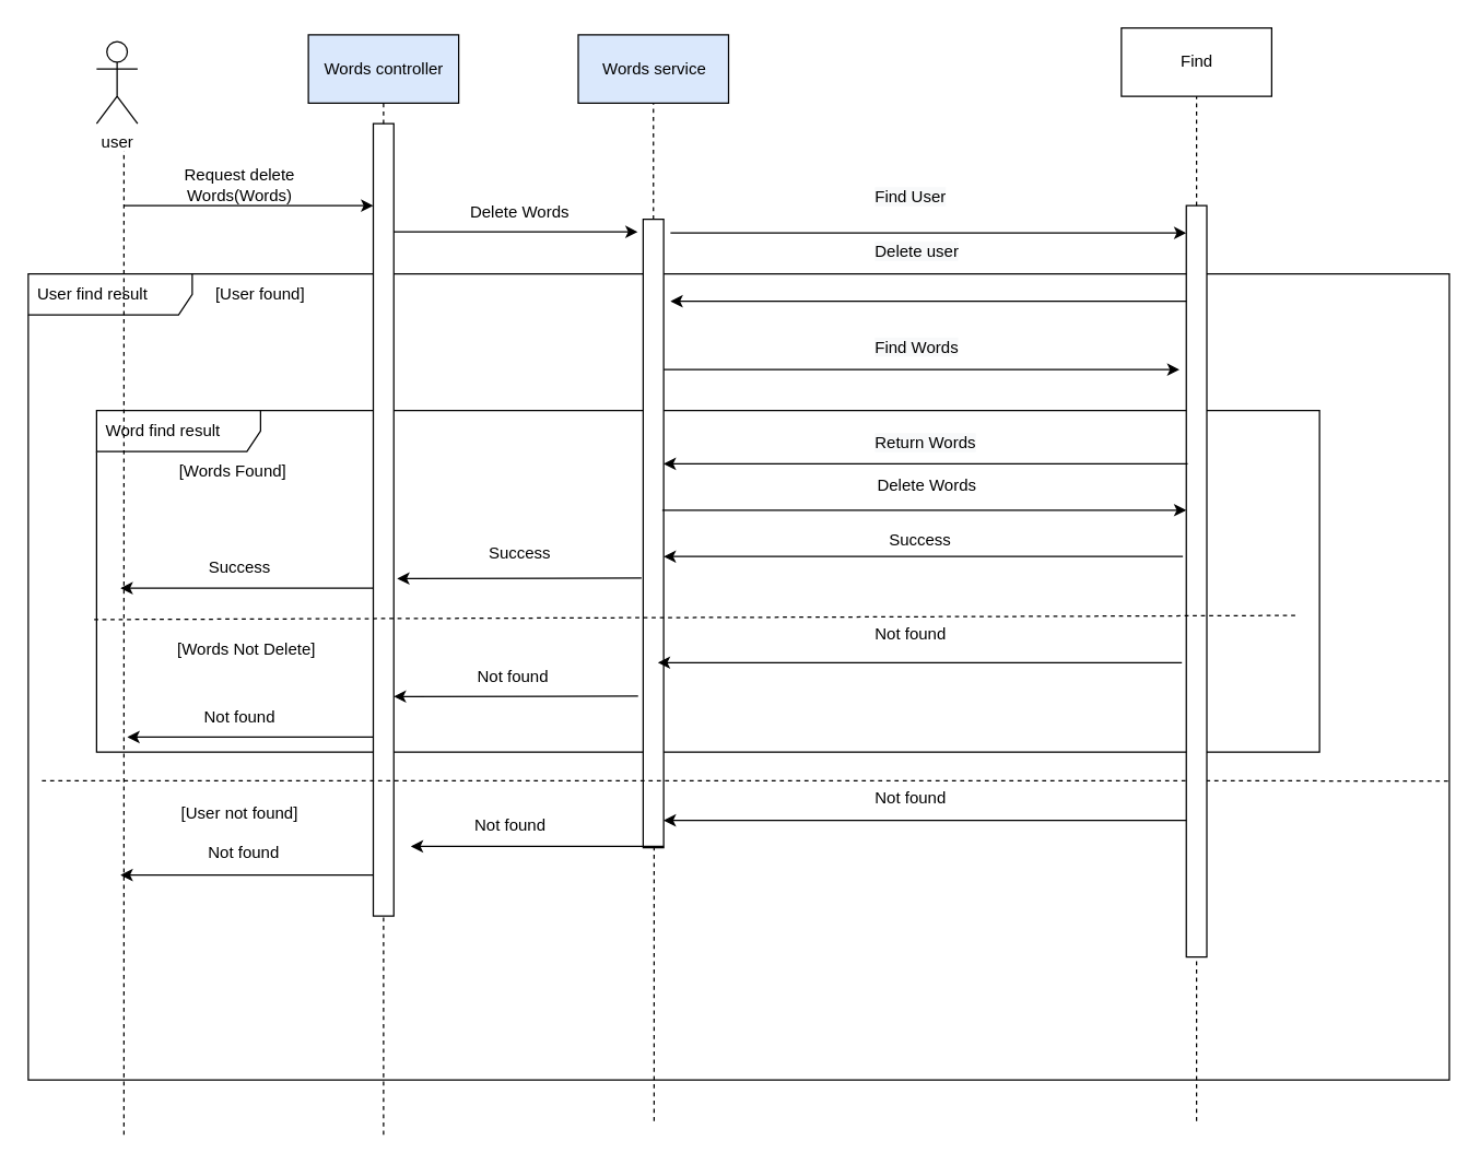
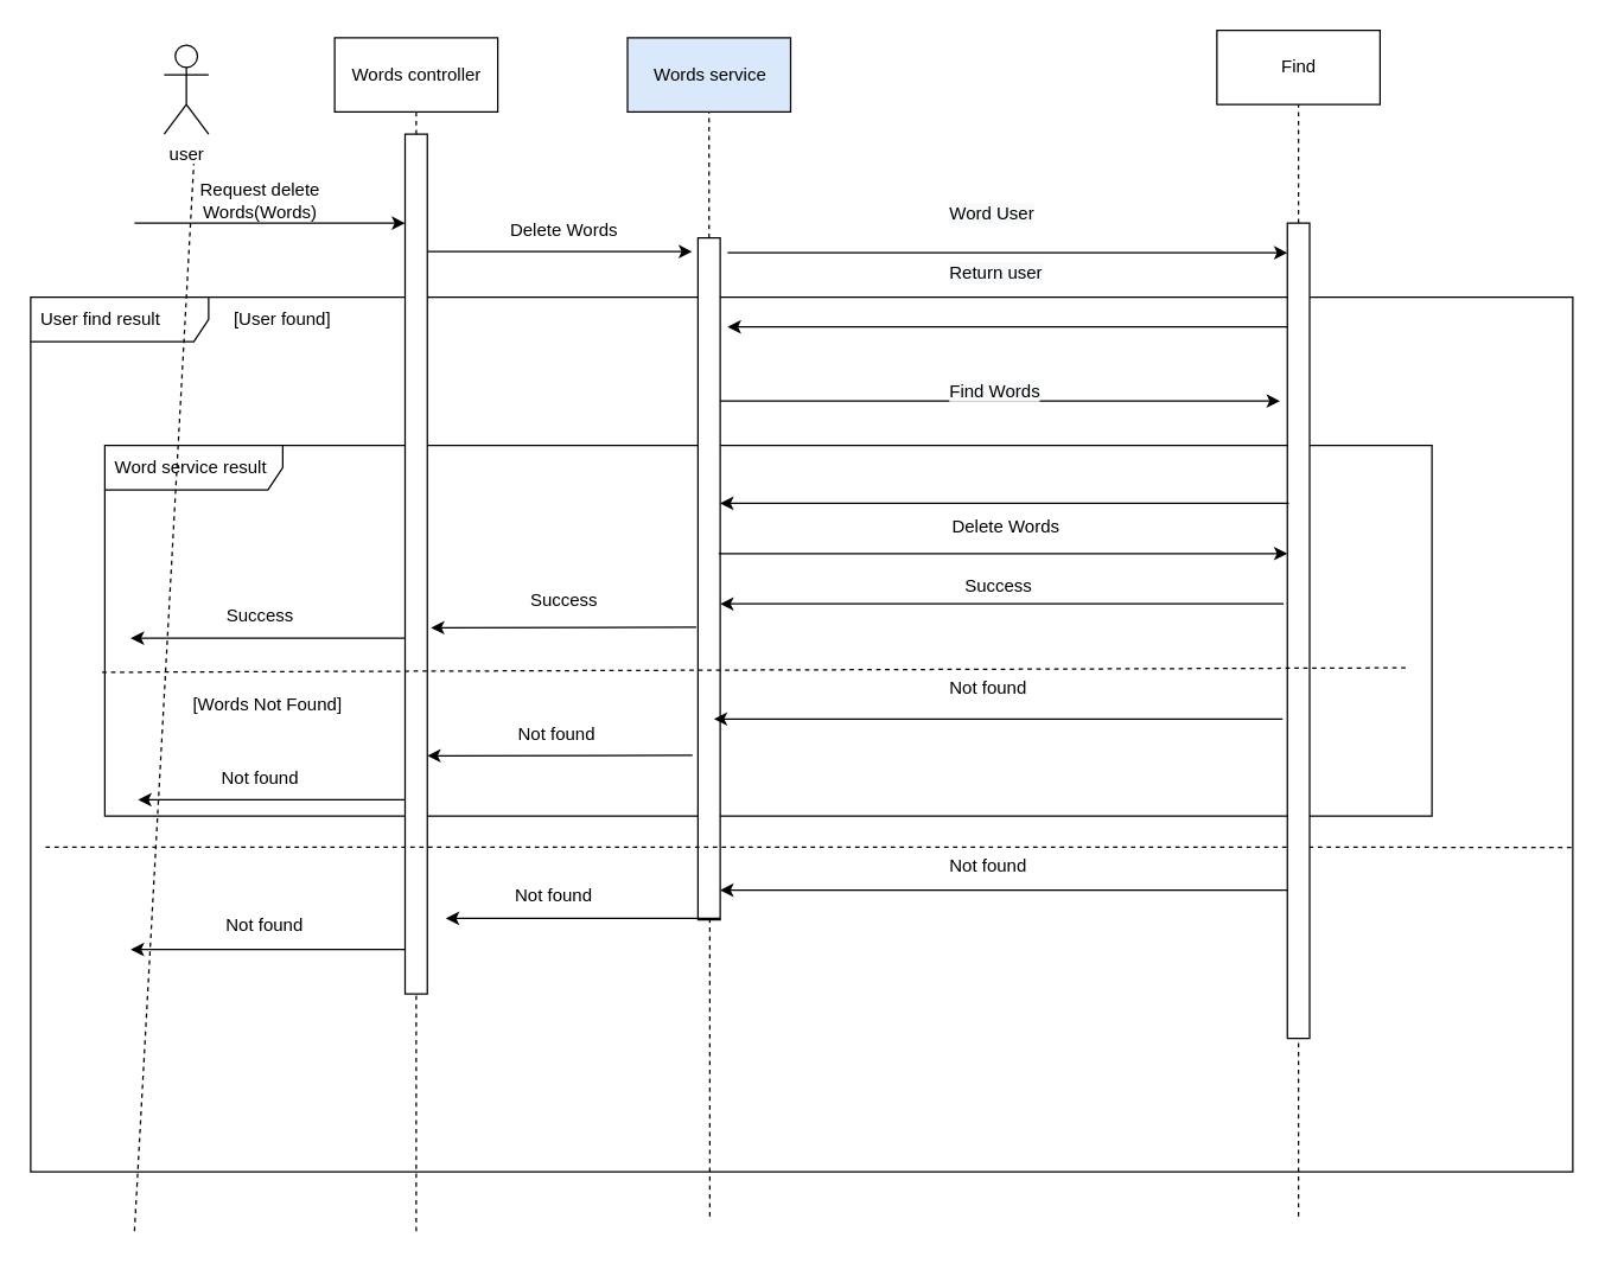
  <mxCell id="0" />
  <mxCell id="1" parent="0" />
  <mxCell id="2" value="User find result" style="shape=umlFrame;whiteSpace=wrap;html=1;width=120;height=30;boundedLbl=1;verticalAlign=middle;align=left;spacingLeft=5;" parent="1" vertex="1"><mxGeometry x="20" y="200" width="1040" height="590" as="geometry" /></mxCell>
- <mxCell id="3" value="Word find result" style="shape=umlFrame;whiteSpace=wrap;html=1;width=120;height=30;boundedLbl=1;verticalAlign=middle;align=left;spacingLeft=5;" parent="1" vertex="1"><mxGeometry x="70" y="300" width="895" height="250" as="geometry" /></mxCell>
- <mxCell id="4" value="user" style="shape=umlActor;verticalLabelPosition=bottom;verticalAlign=top;html=1;outlineConnect=0;" parent="1" vertex="1"><mxGeometry x="70" y="30" width="30" height="60" as="geometry" /></mxCell>
+ <mxCell id="3" value="Word service result" style="shape=umlFrame;whiteSpace=wrap;html=1;width=120;height=30;boundedLbl=1;verticalAlign=middle;align=left;spacingLeft=5;" parent="1" vertex="1"><mxGeometry x="70" y="300" width="895" height="250" as="geometry" /></mxCell>
+ <mxCell id="4" value="user" style="shape=umlActor;verticalLabelPosition=bottom;verticalAlign=top;html=1;outlineConnect=0;" parent="1" vertex="1"><mxGeometry x="110" y="30" width="30" height="60" as="geometry" /></mxCell>
  <mxCell id="5" value="" style="html=1;points=[];perimeter=orthogonalPerimeter;" parent="1" vertex="1"><mxGeometry x="272.5" y="90" width="15" height="580" as="geometry" /></mxCell>
  <mxCell id="6" value="" style="html=1;points=[];perimeter=orthogonalPerimeter;" parent="1" vertex="1"><mxGeometry x="470" y="160" width="15" height="460" as="geometry" /></mxCell>
  <mxCell id="7" value="" style="endArrow=none;html=1;rounded=0;entryX=0.667;entryY=1.333;entryDx=0;entryDy=0;entryPerimeter=0;dashed=1;" parent="1" target="4" edge="1"><mxGeometry width="50" height="50" relative="1" as="geometry"><mxPoint x="90" y="830" as="sourcePoint" /><mxPoint x="80" y="170" as="targetPoint" /></mxGeometry></mxCell>
  <mxCell id="8" value="" style="endArrow=classic;html=1;rounded=0;" parent="1" target="5" edge="1"><mxGeometry width="50" height="50" relative="1" as="geometry"><mxPoint x="90" y="150" as="sourcePoint" /><mxPoint x="270" y="150" as="targetPoint" /></mxGeometry></mxCell>
  <mxCell id="9" value="Request delete Words(Words)" style="text;html=1;strokeColor=none;fillColor=none;align=center;verticalAlign=middle;whiteSpace=wrap;rounded=0;" parent="1" vertex="1"><mxGeometry x="110" y="120" width="130" height="30" as="geometry" /></mxCell>
  <mxCell id="10" value="Delete Words" style="text;html=1;strokeColor=none;fillColor=none;align=center;verticalAlign=middle;whiteSpace=wrap;rounded=0;" parent="1" vertex="1"><mxGeometry x="335" y="140" width="90" height="30" as="geometry" /></mxCell>
  <mxCell id="11" value="" style="endArrow=classic;html=1;rounded=0;entryX=-0.267;entryY=0.02;entryDx=0;entryDy=0;entryPerimeter=0;" parent="1" source="5" target="6" edge="1"><mxGeometry width="50" height="50" relative="1" as="geometry"><mxPoint x="287.5" y="180.06" as="sourcePoint" /><mxPoint x="467.495" y="180" as="targetPoint" /></mxGeometry></mxCell>
  <mxCell id="12" value="" style="endArrow=none;dashed=1;html=1;rounded=0;entryX=0.5;entryY=1;entryDx=0;entryDy=0;" parent="1" source="5" target="13" edge="1"><mxGeometry width="50" height="50" relative="1" as="geometry"><mxPoint x="190" y="240" as="sourcePoint" /><mxPoint x="240" y="190" as="targetPoint" /></mxGeometry></mxCell>
- <mxCell id="13" value="&lt;span style=&quot;&quot;&gt;Words controller&lt;/span&gt;" style="html=1;fillColor=#dae8fc;" parent="1" vertex="1"><mxGeometry x="225" y="25" width="110" height="50" as="geometry" /></mxCell>
+ <mxCell id="13" value="&lt;span style=&quot;&quot;&gt;Words controller&lt;/span&gt;" style="html=1;" parent="1" vertex="1"><mxGeometry x="225" y="25" width="110" height="50" as="geometry" /></mxCell>
  <mxCell id="14" value="&lt;span style=&quot;&quot;&gt;Words service&lt;/span&gt;" style="html=1;fillColor=#dae8fc;" parent="1" vertex="1"><mxGeometry x="422.5" y="25" width="110" height="50" as="geometry" /></mxCell>
  <mxCell id="15" value="" style="endArrow=none;dashed=1;html=1;rounded=0;entryX=0.5;entryY=1;entryDx=0;entryDy=0;" parent="1" source="6" target="14" edge="1"><mxGeometry width="50" height="50" relative="1" as="geometry"><mxPoint x="290" y="100" as="sourcePoint" /><mxPoint x="290" y="85" as="targetPoint" /></mxGeometry></mxCell>
  <mxCell id="16" value="" style="endArrow=classic;html=1;rounded=0;exitX=0;exitY=0.507;exitDx=0;exitDy=0;exitPerimeter=0;" parent="1" edge="1"><mxGeometry width="50" height="50" relative="1" as="geometry"><mxPoint x="485" y="619" as="sourcePoint" /><mxPoint x="300" y="619" as="targetPoint" /></mxGeometry></mxCell>
  <mxCell id="17" value="&lt;div style=&quot;text-align: center;&quot;&gt;Not found&lt;br&gt;&lt;/div&gt;" style="text;whiteSpace=wrap;html=1;" parent="1" vertex="1"><mxGeometry x="345" y="590" width="80" height="30" as="geometry" /></mxCell>
  <mxCell id="18" value="" style="endArrow=classic;html=1;rounded=0;exitX=0;exitY=0.507;exitDx=0;exitDy=0;exitPerimeter=0;" parent="1" edge="1"><mxGeometry width="50" height="50" relative="1" as="geometry"><mxPoint x="272.5" y="640" as="sourcePoint" /><mxPoint x="87.5" y="640" as="targetPoint" /></mxGeometry></mxCell>
  <mxCell id="19" value="&lt;span style=&quot;text-align: center;&quot;&gt;Not found&lt;/span&gt;" style="text;whiteSpace=wrap;html=1;" parent="1" vertex="1"><mxGeometry x="150" y="610" width="80" height="30" as="geometry" /></mxCell>
  <mxCell id="20" value="[User found]" style="text;html=1;strokeColor=none;fillColor=none;align=center;verticalAlign=middle;whiteSpace=wrap;rounded=0;" parent="1" vertex="1"><mxGeometry x="145" y="200" width="90" height="30" as="geometry" /></mxCell>
  <mxCell id="21" value="" style="endArrow=none;dashed=1;html=1;rounded=0;entryX=1;entryY=0.629;entryDx=0;entryDy=0;entryPerimeter=0;" parent="1" target="2" edge="1"><mxGeometry width="50" height="50" relative="1" as="geometry"><mxPoint x="30" y="571" as="sourcePoint" /><mxPoint x="1080" y="530" as="targetPoint" /></mxGeometry></mxCell>
  <mxCell id="22" value="Find" style="html=1;" parent="1" vertex="1"><mxGeometry x="820" y="20" width="110" height="50" as="geometry" /></mxCell>
  <mxCell id="23" value="" style="html=1;points=[];perimeter=orthogonalPerimeter;" parent="1" vertex="1"><mxGeometry x="867.5" y="150" width="15" height="550" as="geometry" /></mxCell>
  <mxCell id="24" value="" style="endArrow=none;dashed=1;html=1;rounded=0;entryX=0.5;entryY=1;entryDx=0;entryDy=0;" parent="1" source="23" target="22" edge="1"><mxGeometry width="50" height="50" relative="1" as="geometry"><mxPoint x="687.5" y="240" as="sourcePoint" /><mxPoint x="687.5" y="85" as="targetPoint" /></mxGeometry></mxCell>
  <mxCell id="25" value="" style="endArrow=classic;html=1;rounded=0;exitX=0.933;exitY=0.463;exitDx=0;exitDy=0;exitPerimeter=0;" parent="1" source="6" target="23" edge="1"><mxGeometry width="50" height="50" relative="1" as="geometry"><mxPoint x="485" y="380" as="sourcePoint" /><mxPoint x="671.995" y="380" as="targetPoint" /></mxGeometry></mxCell>
  <mxCell id="26" value="Delete Words" style="text;html=1;strokeColor=none;fillColor=none;align=center;verticalAlign=middle;whiteSpace=wrap;rounded=0;" parent="1" vertex="1"><mxGeometry x="632.5" y="340" width="90" height="30" as="geometry" /></mxCell>
  <mxCell id="27" value="" style="endArrow=classic;html=1;rounded=0;" parent="1" source="23" edge="1"><mxGeometry width="50" height="50" relative="1" as="geometry"><mxPoint x="670" y="600" as="sourcePoint" /><mxPoint x="485" y="600" as="targetPoint" /></mxGeometry></mxCell>
  <mxCell id="28" value="" style="endArrow=classic;html=1;rounded=0;exitX=-0.167;exitY=0.467;exitDx=0;exitDy=0;exitPerimeter=0;" parent="1" source="23" target="6" edge="1"><mxGeometry width="50" height="50" relative="1" as="geometry"><mxPoint x="870" y="410" as="sourcePoint" /><mxPoint x="685" y="410" as="targetPoint" /></mxGeometry></mxCell>
  <mxCell id="29" value="Success" style="text;html=1;strokeColor=none;fillColor=none;align=center;verticalAlign=middle;whiteSpace=wrap;rounded=0;" parent="1" vertex="1"><mxGeometry x="627.5" y="380" width="90" height="30" as="geometry" /></mxCell>
  <mxCell id="30" value="" style="endArrow=classic;html=1;rounded=0;exitX=0;exitY=0.507;exitDx=0;exitDy=0;exitPerimeter=0;" parent="1" edge="1"><mxGeometry width="50" height="50" relative="1" as="geometry"><mxPoint x="272.5" y="430" as="sourcePoint" /><mxPoint x="87.5" y="430" as="targetPoint" /></mxGeometry></mxCell>
  <mxCell id="31" value="Success" style="text;html=1;strokeColor=none;fillColor=none;align=center;verticalAlign=middle;whiteSpace=wrap;rounded=0;" parent="1" vertex="1"><mxGeometry x="130" y="400" width="90" height="30" as="geometry" /></mxCell>
  <mxCell id="32" value="" style="endArrow=classic;html=1;rounded=0;" parent="1" target="23" edge="1"><mxGeometry width="50" height="50" relative="1" as="geometry"><mxPoint x="490" y="170" as="sourcePoint" /><mxPoint x="671.995" y="189" as="targetPoint" /></mxGeometry></mxCell>
  <mxCell id="33" value="" style="endArrow=classic;html=1;rounded=0;" parent="1" source="23" edge="1"><mxGeometry width="50" height="50" relative="1" as="geometry"><mxPoint x="860" y="190" as="sourcePoint" /><mxPoint x="490" y="220" as="targetPoint" /></mxGeometry></mxCell>
- <mxCell id="34" value="&lt;span style=&quot;color: rgb(0, 0, 0); font-family: Helvetica; font-size: 12px; font-style: normal; font-variant-ligatures: normal; font-variant-caps: normal; font-weight: 400; letter-spacing: normal; orphans: 2; text-align: center; text-indent: 0px; text-transform: none; widows: 2; word-spacing: 0px; -webkit-text-stroke-width: 0px; background-color: rgb(248, 249, 250); text-decoration-thickness: initial; text-decoration-style: initial; text-decoration-color: initial; float: none; display: inline !important;&quot;&gt;Delete user&lt;/span&gt;" style="text;whiteSpace=wrap;html=1;" parent="1" vertex="1"><mxGeometry x="637.5" y="170" width="80" height="30" as="geometry" /></mxCell>
- <mxCell id="35" value="&lt;span style=&quot;color: rgb(0, 0, 0); font-family: Helvetica; font-size: 12px; font-style: normal; font-variant-ligatures: normal; font-variant-caps: normal; font-weight: 400; letter-spacing: normal; orphans: 2; text-align: center; text-indent: 0px; text-transform: none; widows: 2; word-spacing: 0px; -webkit-text-stroke-width: 0px; background-color: rgb(248, 249, 250); text-decoration-thickness: initial; text-decoration-style: initial; text-decoration-color: initial; float: none; display: inline !important;&quot;&gt;Find User&lt;/span&gt;" style="text;whiteSpace=wrap;html=1;" parent="1" vertex="1"><mxGeometry x="637.5" y="130" width="80" height="30" as="geometry" /></mxCell>
+ <mxCell id="34" value="&lt;span style=&quot;color: rgb(0, 0, 0); font-family: Helvetica; font-size: 12px; font-style: normal; font-variant-ligatures: normal; font-variant-caps: normal; font-weight: 400; letter-spacing: normal; orphans: 2; text-align: center; text-indent: 0px; text-transform: none; widows: 2; word-spacing: 0px; -webkit-text-stroke-width: 0px; background-color: rgb(248, 249, 250); text-decoration-thickness: initial; text-decoration-style: initial; text-decoration-color: initial; float: none; display: inline !important;&quot;&gt;Return user&lt;/span&gt;" style="text;whiteSpace=wrap;html=1;" parent="1" vertex="1"><mxGeometry x="637.5" y="170" width="80" height="30" as="geometry" /></mxCell>
+ <mxCell id="35" value="&lt;span style=&quot;color: rgb(0, 0, 0); font-family: Helvetica; font-size: 12px; font-style: normal; font-variant-ligatures: normal; font-variant-caps: normal; font-weight: 400; letter-spacing: normal; orphans: 2; text-align: center; text-indent: 0px; text-transform: none; widows: 2; word-spacing: 0px; -webkit-text-stroke-width: 0px; background-color: rgb(248, 249, 250); text-decoration-thickness: initial; text-decoration-style: initial; text-decoration-color: initial; float: none; display: inline !important;&quot;&gt;Word User&lt;/span&gt;" style="text;whiteSpace=wrap;html=1;" parent="1" vertex="1"><mxGeometry x="637.5" y="130" width="80" height="30" as="geometry" /></mxCell>
  <mxCell id="36" value="" style="endArrow=classic;html=1;rounded=0;" parent="1" edge="1"><mxGeometry width="50" height="50" relative="1" as="geometry"><mxPoint x="485" y="270" as="sourcePoint" /><mxPoint x="862.5" y="270" as="targetPoint" /></mxGeometry></mxCell>
- <mxCell id="37" value="&lt;span style=&quot;color: rgb(0, 0, 0); font-family: Helvetica; font-size: 12px; font-style: normal; font-variant-ligatures: normal; font-variant-caps: normal; font-weight: 400; letter-spacing: normal; orphans: 2; text-align: center; text-indent: 0px; text-transform: none; widows: 2; word-spacing: 0px; -webkit-text-stroke-width: 0px; background-color: rgb(248, 249, 250); text-decoration-thickness: initial; text-decoration-style: initial; text-decoration-color: initial; float: none; display: inline !important;&quot;&gt;Find Words&lt;/span&gt;" style="text;whiteSpace=wrap;html=1;" parent="1" vertex="1"><mxGeometry x="637.5" y="240" width="80" height="30" as="geometry" /></mxCell>
+ <mxCell id="37" value="&lt;span style=&quot;color: rgb(0, 0, 0); font-family: Helvetica; font-size: 12px; font-style: normal; font-variant-ligatures: normal; font-variant-caps: normal; font-weight: 400; letter-spacing: normal; orphans: 2; text-align: center; text-indent: 0px; text-transform: none; widows: 2; word-spacing: 0px; -webkit-text-stroke-width: 0px; background-color: rgb(248, 249, 250); text-decoration-thickness: initial; text-decoration-style: initial; text-decoration-color: initial; float: none; display: inline !important;&quot;&gt;Find Words&lt;/span&gt;" style="text;whiteSpace=wrap;html=1;" parent="1" vertex="1"><mxGeometry x="637.5" y="250" width="80" height="30" as="geometry" /></mxCell>
  <mxCell id="38" value="" style="endArrow=classic;html=1;rounded=0;exitX=-0.079;exitY=0.571;exitDx=0;exitDy=0;exitPerimeter=0;" parent="1" source="6" edge="1"><mxGeometry width="50" height="50" relative="1" as="geometry"><mxPoint x="470" y="410" as="sourcePoint" /><mxPoint x="290" y="423" as="targetPoint" /></mxGeometry></mxCell>
  <mxCell id="39" value="Success" style="text;html=1;strokeColor=none;fillColor=none;align=center;verticalAlign=middle;whiteSpace=wrap;rounded=0;" parent="1" vertex="1"><mxGeometry x="335" y="390" width="90" height="30" as="geometry" /></mxCell>
- <mxCell id="40" value="[Words Found]" style="text;html=1;strokeColor=none;fillColor=none;align=center;verticalAlign=middle;whiteSpace=wrap;rounded=0;" parent="1" vertex="1"><mxGeometry x="120" y="330" width="100" height="30" as="geometry" /></mxCell>
  <mxCell id="41" value="" style="endArrow=none;dashed=1;html=1;rounded=0;exitX=-0.002;exitY=0.612;exitDx=0;exitDy=0;exitPerimeter=0;" parent="1" source="3" edge="1"><mxGeometry width="50" height="50" relative="1" as="geometry"><mxPoint x="60" y="460" as="sourcePoint" /><mxPoint x="950" y="450" as="targetPoint" /></mxGeometry></mxCell>
- <mxCell id="42" value="[Words Not Delete]" style="text;html=1;strokeColor=none;fillColor=none;align=center;verticalAlign=middle;whiteSpace=wrap;rounded=0;" parent="1" vertex="1"><mxGeometry x="110" y="460" width="140" height="30" as="geometry" /></mxCell>
+ <mxCell id="42" value="[Words Not Found]" style="text;html=1;strokeColor=none;fillColor=none;align=center;verticalAlign=middle;whiteSpace=wrap;rounded=0;" parent="1" vertex="1"><mxGeometry x="110" y="460" width="140" height="30" as="geometry" /></mxCell>
  <mxCell id="43" value="" style="endArrow=none;html=1;rounded=0;exitX=0.933;exitY=0.463;exitDx=0;exitDy=0;exitPerimeter=0;endFill=0;startArrow=classic;startFill=1;" parent="1" edge="1"><mxGeometry width="50" height="50" relative="1" as="geometry"><mxPoint x="480.745" y="484.5" as="sourcePoint" /><mxPoint x="864.25" y="484.5" as="targetPoint" /></mxGeometry></mxCell>
- <mxCell id="44" value="&lt;span style=&quot;color: rgb(0, 0, 0); font-family: Helvetica; font-size: 12px; font-style: normal; font-variant-ligatures: normal; font-variant-caps: normal; font-weight: 400; letter-spacing: normal; orphans: 2; text-align: center; text-indent: 0px; text-transform: none; widows: 2; word-spacing: 0px; -webkit-text-stroke-width: 0px; background-color: rgb(248, 249, 250); text-decoration-thickness: initial; text-decoration-style: initial; text-decoration-color: initial; float: none; display: inline !important;&quot;&gt;Return Words&lt;/span&gt;" style="text;whiteSpace=wrap;html=1;" parent="1" vertex="1"><mxGeometry x="637.5" y="310" width="80" height="30" as="geometry" /></mxCell>
  <mxCell id="45" value="" style="endArrow=none;html=1;rounded=0;exitX=0.933;exitY=0.463;exitDx=0;exitDy=0;exitPerimeter=0;endFill=0;startArrow=classic;startFill=1;" parent="1" edge="1"><mxGeometry width="50" height="50" relative="1" as="geometry"><mxPoint x="484.995" y="339" as="sourcePoint" /><mxPoint x="868.5" y="339" as="targetPoint" /></mxGeometry></mxCell>
  <mxCell id="46" value="&lt;div style=&quot;text-align: center;&quot;&gt;&lt;span style=&quot;background-color: initial;&quot;&gt;Not found&lt;/span&gt;&lt;/div&gt;" style="text;whiteSpace=wrap;html=1;" parent="1" vertex="1"><mxGeometry x="637.5" y="450" width="80" height="30" as="geometry" /></mxCell>
  <mxCell id="47" value="" style="endArrow=classic;html=1;rounded=0;exitX=-0.079;exitY=0.571;exitDx=0;exitDy=0;exitPerimeter=0;" parent="1" edge="1"><mxGeometry width="50" height="50" relative="1" as="geometry"><mxPoint x="466.315" y="509" as="sourcePoint" /><mxPoint x="287.5" y="509.34" as="targetPoint" /></mxGeometry></mxCell>
  <mxCell id="48" value="Not found" style="text;html=1;strokeColor=none;fillColor=none;align=center;verticalAlign=middle;whiteSpace=wrap;rounded=0;" parent="1" vertex="1"><mxGeometry x="330" y="480" width="90" height="30" as="geometry" /></mxCell>
  <mxCell id="49" value="" style="endArrow=classic;html=1;rounded=0;" parent="1" edge="1"><mxGeometry width="50" height="50" relative="1" as="geometry"><mxPoint x="272.5" y="539" as="sourcePoint" /><mxPoint x="92.5" y="539" as="targetPoint" /></mxGeometry></mxCell>
  <mxCell id="50" value="Not found" style="text;html=1;strokeColor=none;fillColor=none;align=center;verticalAlign=middle;whiteSpace=wrap;rounded=0;" parent="1" vertex="1"><mxGeometry x="130" y="510" width="90" height="30" as="geometry" /></mxCell>
  <mxCell id="51" value="&lt;div style=&quot;text-align: center;&quot;&gt;Not found&lt;br&gt;&lt;/div&gt;" style="text;whiteSpace=wrap;html=1;" parent="1" vertex="1"><mxGeometry x="637.5" y="570" width="80" height="30" as="geometry" /></mxCell>
- <mxCell id="52" value="[User not found]" style="text;html=1;strokeColor=none;fillColor=none;align=center;verticalAlign=middle;whiteSpace=wrap;rounded=0;" parent="1" vertex="1"><mxGeometry x="130" y="580" width="90" height="30" as="geometry" /></mxCell>
  <mxCell id="53" value="" style="endArrow=none;dashed=1;html=1;rounded=0;" parent="1" target="5" edge="1"><mxGeometry width="50" height="50" relative="1" as="geometry"><mxPoint x="280" y="830" as="sourcePoint" /><mxPoint x="250" y="710" as="targetPoint" /></mxGeometry></mxCell>
  <mxCell id="54" value="" style="endArrow=none;dashed=1;html=1;rounded=0;" parent="1" target="6" edge="1"><mxGeometry width="50" height="50" relative="1" as="geometry"><mxPoint x="478" y="820" as="sourcePoint" /><mxPoint x="425" y="710" as="targetPoint" /></mxGeometry></mxCell>
  <mxCell id="55" value="" style="endArrow=none;dashed=1;html=1;rounded=0;" parent="1" target="23" edge="1"><mxGeometry width="50" height="50" relative="1" as="geometry"><mxPoint x="875" y="820" as="sourcePoint" /><mxPoint x="676.91" y="660" as="targetPoint" /></mxGeometry></mxCell>
